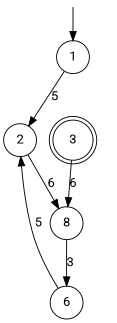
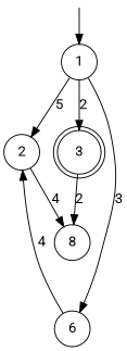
  digraph {
    fontname=Roboto
    node [color=black fontcolor=black fontname=Roboto shape=circle]
    edge [fontname=Roboto]
    start [color=white fontcolor=white shape=point]
    1
    2
    6
    3 [shape=doublecircle]
    n6 [label=8]
    start -> 1
    1 -> 2 [label=5]
-   n6 -> 6 [label=3]
-   2 -> n6 [label=6]
-   6 -> 2 [label=5]
-   3 -> n6 [label=6]
+   1 -> 6 [label=3]
+   1 -> 3 [label=2]
+   2 -> n6 [label=4]
+   6 -> 2 [label=4]
+   3 -> n6 [label=2]
  }
